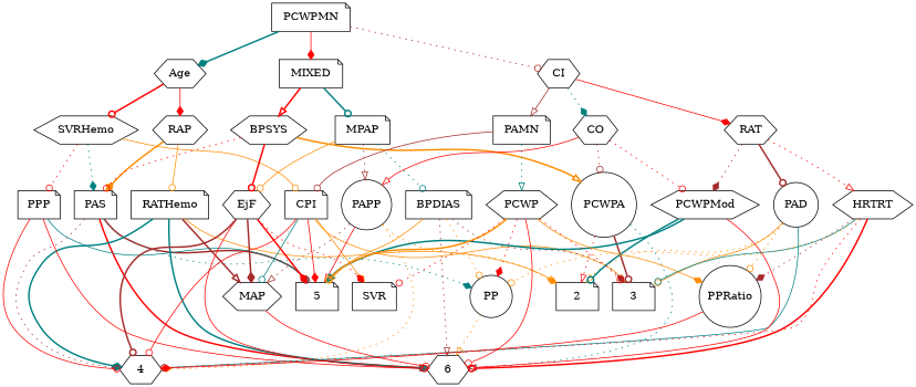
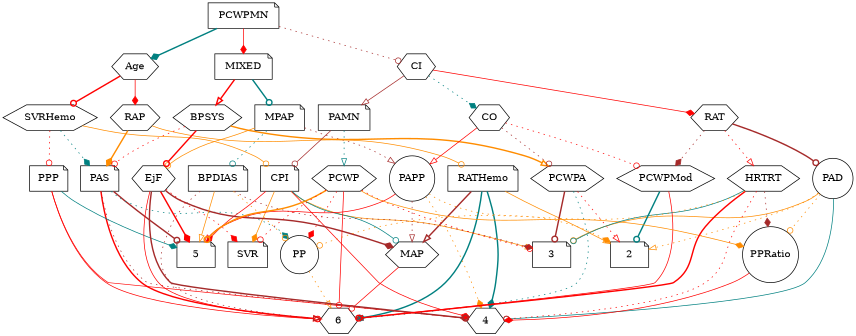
  strict digraph {
    node [shape=hexagon]
    edge [arrowhead=odot color=red style=dotted]
    n1 [height=0.5 label=6 width=0.75]
    2 [height=0.5 shape=note width=0.75]
    3 [height=0.5 shape=note width=0.75]
    4 [height=0.5 width=0.75]
    5 [height=0.5 shape=note width=0.75]
    Age [height=0.5 width=0.75]
    RAP [height=0.5 width=0.77632]
    SVRHemo [height=0.5 width=1.3902]
    PAS [height=0.5 shape=note width=0.75]
    RATHemo [height=0.5 shape=note width=1.3721]
    CPI [height=0.5 shape=note width=0.75]
    PPP [height=0.5 shape=note width=0.75]
    PP [height=0.5 shape=circle width=0.75]
    MAP [height=0.5 width=0.84854]
    SVR [height=0.5 shape=note width=0.77632]
    EjF [height=0.5 width=0.75]
    MIXED [height=0.5 shape=note width=1.1193]
    MPAP [height=0.5 shape=note width=0.97491]
    BPSYS [height=0.5 width=1.0471]
    BPDIAS [height=0.5 shape=note width=1.1735]
    PAPP [height=0.5 shape=circle width=0.88464]
-   PCWPA [height=0.5 shape=circle width=1.1555]
+   PCWPA [height=0.5 width=1.1555]
    PAD [height=0.5 shape=circle width=0.79437]
    PPRatio [height=0.5 shape=circle width=1.1013]
    CO [height=0.5 width=0.75]
    PCWPMod [height=0.5 width=1.4443]
    PAMN [height=0.5 shape=note width=1.011]
    PCWP [height=0.5 width=0.97491]
    RAT [height=0.5 width=0.75827]
    HRTRT [height=0.5 width=1.1013]
    PCWPMN [height=0.5 shape=note width=1.3902]
    CI [height=0.5 width=0.75]
    Age -> RAP [arrowhead=diamond style=solid]
    Age -> SVRHemo [style=bold]
    RAP -> PAS [arrowhead=diamond color=darkorange style=bold]
    RAP -> RATHemo [color=darkorange style=solid]
    SVRHemo -> PAS [arrowhead=diamond color=teal]
    SVRHemo -> CPI [color=darkorange style=solid]
    SVRHemo -> PPP
    PAS -> n1 [arrowhead=onormal style=bold]
    PAS -> 4 [arrowhead=diamond color=brown]
    PAS -> 5 [color=brown style=bold]
    PAS -> PP [arrowhead=diamond color=teal]
    RATHemo -> n1 [arrowhead=diamond color=teal style=bold]
    RATHemo -> 2 [arrowhead=onormal color=darkorange style=solid]
    RATHemo -> 4 [arrowhead=diamond color=teal style=bold]
    RATHemo -> MAP [arrowhead=onormal color=brown style=bold]
    CPI -> 3 [arrowhead=onormal color=darkorange style=solid]
-   CPI -> 4 [style=solid]
+   CPI -> 4 [arrowhead=diamond style=solid]
    CPI -> 5 [arrowhead=diamond style=solid]
    CPI -> MAP [color=teal style=solid]
    CPI -> SVR [arrowhead=diamond color=darkorange style=solid]
    PPP -> n1 [style=solid]
    PPP -> 4 [style=solid]
    PPP -> 5 [arrowhead=diamond color=teal style=solid]
    PP -> n1 [arrowhead=onormal color=darkorange]
    MAP -> n1 [style=solid]
    EjF -> n1 [style=solid]
    EjF -> 4 [color=brown style=bold]
    EjF -> 5 [arrowhead=diamond style=bold]
    EjF -> MAP [arrowhead=diamond color=brown style=bold]
    EjF -> SVR [arrowhead=diamond]
    MIXED -> MPAP [color=teal style=bold]
    MIXED -> BPSYS [arrowhead=onormal style=bold]
    MPAP -> EjF [color=darkorange style=solid]
    MPAP -> BPDIAS [color=teal]
    MPAP -> PAPP [arrowhead=onormal color=brown]
    BPSYS -> PAS
    BPSYS -> EjF [style=bold]
    BPSYS -> PCWPA [arrowhead=onormal color=darkorange style=bold]
    BPDIAS -> n1 [arrowhead=onormal color=brown]
    BPDIAS -> 3 [arrowhead=diamond color=brown]
    BPDIAS -> 5 [arrowhead=onormal color=darkorange style=solid]
    BPDIAS -> PP [color=darkorange]
    PAPP -> 2 [arrowhead=diamond color=darkorange]
    PAPP -> 4 [arrowhead=diamond color=darkorange]
    PAPP -> 5 [arrowhead=onormal style=solid]
    PAPP -> MAP [arrowhead=onormal color=brown]
    PCWPA -> n1 [arrowhead=onormal color=teal]
    PCWPA -> 2 [arrowhead=onormal]
    PCWPA -> 3 [color=brown style=bold]
    PAD -> 2 [arrowhead=onormal color=darkorange]
    PAD -> 3 [color=darkorange style=solid]
    PAD -> 4 [color=teal style=solid]
    PAD -> PPRatio [color=darkorange]
    PPRatio -> 4 [arrowhead=diamond style=solid]
    CO -> PAPP [arrowhead=onormal style=solid]
    CO -> PCWPA [color=brown]
    CO -> PCWPMod
    PCWPMod -> n1 [arrowhead=onormal style=solid]
    PCWPMod -> 2 [color=teal style=bold]
-   PCWPMod -> 5 [arrowhead=onormal color=teal style=bold]
    PAMN -> CPI [color=brown style=solid]
    PAMN -> PCWP [arrowhead=onormal color=teal]
    PCWP -> n1 [style=solid]
    PCWP -> 3
    PCWP -> 5 [color=darkorange style=bold]
    PCWP -> PP [arrowhead=diamond]
    PCWP -> SVR
    PCWP -> PPRatio [arrowhead=diamond color=darkorange style=solid]
    RAT -> PAD [color=brown style=bold]
    RAT -> PCWPMod [arrowhead=diamond color=brown]
    RAT -> HRTRT [arrowhead=onormal]
    HRTRT -> n1 [style=bold]
    HRTRT -> 3 [color=teal style=solid]
    HRTRT -> 4
    HRTRT -> PP [color=darkorange]
    HRTRT -> PPRatio [arrowhead=diamond color=brown]
    PCWPMN -> Age [arrowhead=diamond color=teal style=bold]
    PCWPMN -> MIXED [arrowhead=diamond style=solid]
    PCWPMN -> CI [color=brown]
    CI -> CO [arrowhead=diamond color=teal]
    CI -> PAMN [arrowhead=onormal color=brown style=solid]
    CI -> RAT [arrowhead=diamond style=solid]
  }
